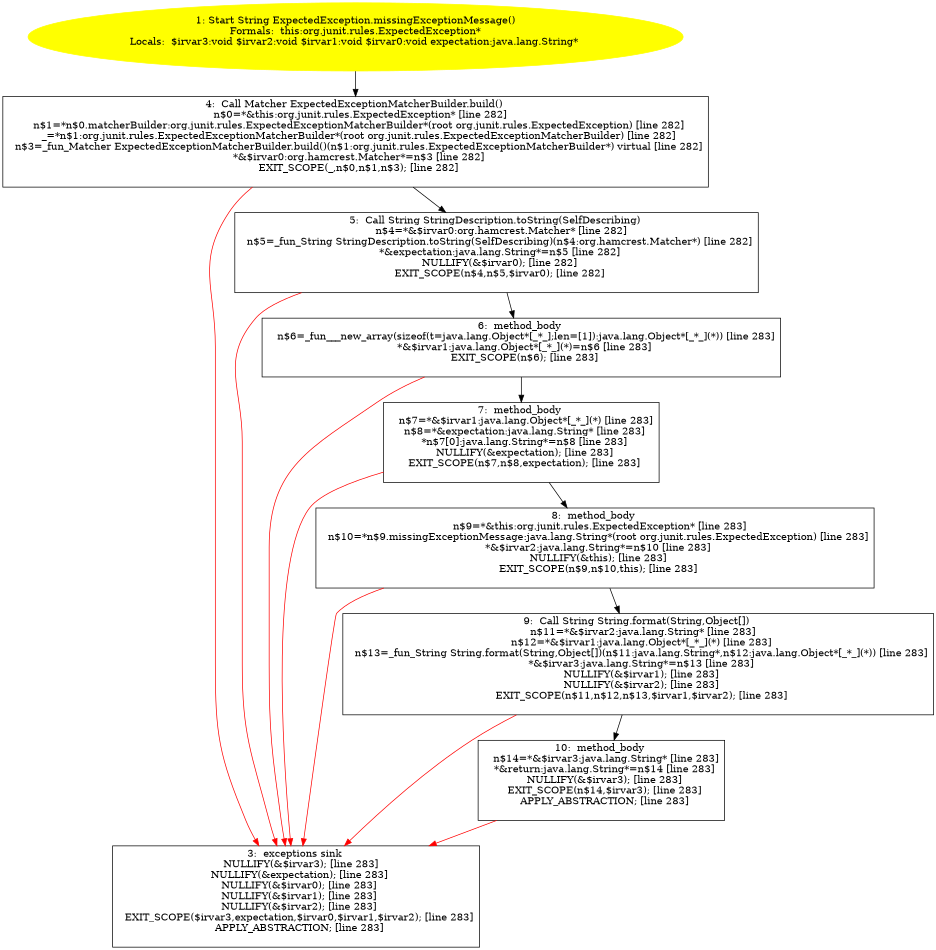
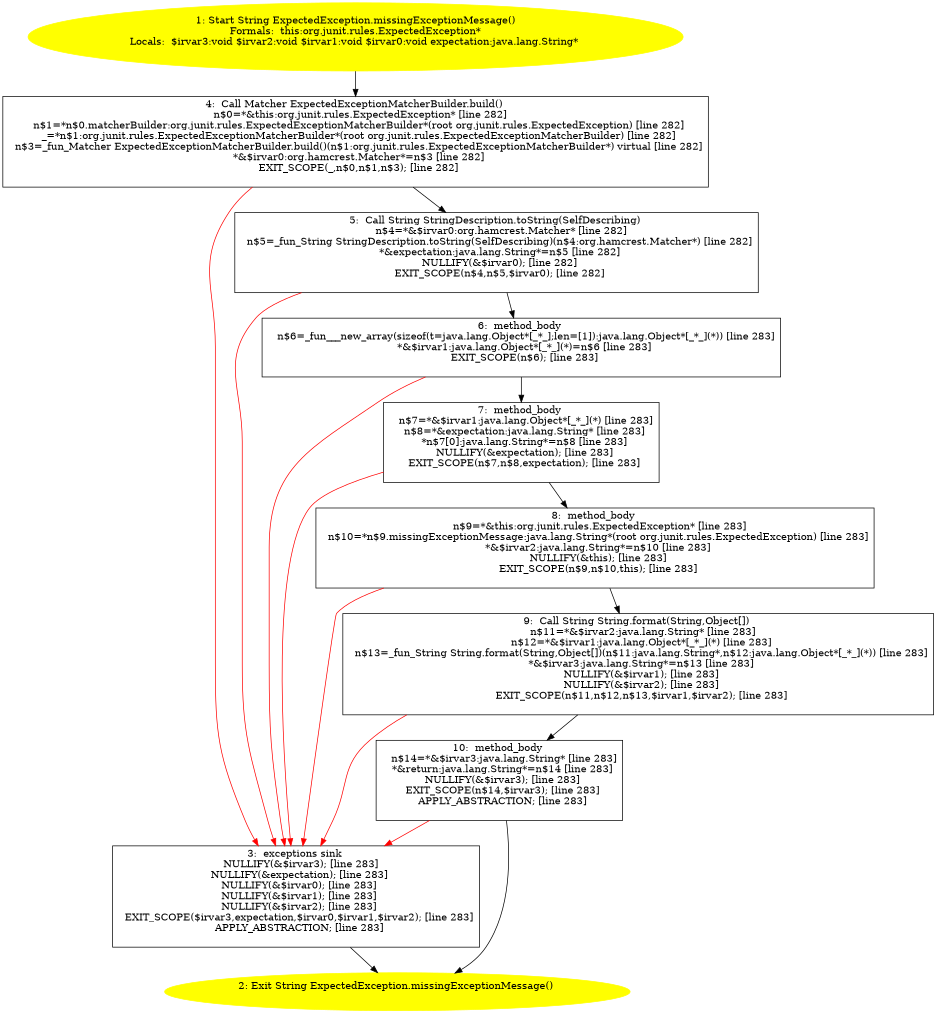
  digraph {
    node [shape=box]
    n1 [color=yellow label="1: Start String ExpectedException.missingExceptionMessage()\nFormals:  this:org.junit.rules.ExpectedException*\nLocals:  $irvar3:void $irvar2:void $irvar1:void $irvar0:void expectation:java.lang.String* \n  " style=filled shape=""]
    n2 [label="4:  Call Matcher ExpectedExceptionMatcherBuilder.build() \n   n$0=*&this:org.junit.rules.ExpectedException* [line 282]\n  n$1=*n$0.matcherBuilder:org.junit.rules.ExpectedExceptionMatcherBuilder*(root org.junit.rules.ExpectedException) [line 282]\n  _=*n$1:org.junit.rules.ExpectedExceptionMatcherBuilder*(root org.junit.rules.ExpectedExceptionMatcherBuilder) [line 282]\n  n$3=_fun_Matcher ExpectedExceptionMatcherBuilder.build()(n$1:org.junit.rules.ExpectedExceptionMatcherBuilder*) virtual [line 282]\n  *&$irvar0:org.hamcrest.Matcher*=n$3 [line 282]\n  EXIT_SCOPE(_,n$0,n$1,n$3); [line 282]\n "]
    n3 [label="3:  exceptions sink \n   NULLIFY(&$irvar3); [line 283]\n  NULLIFY(&expectation); [line 283]\n  NULLIFY(&$irvar0); [line 283]\n  NULLIFY(&$irvar1); [line 283]\n  NULLIFY(&$irvar2); [line 283]\n  EXIT_SCOPE($irvar3,expectation,$irvar0,$irvar1,$irvar2); [line 283]\n  APPLY_ABSTRACTION; [line 283]\n "]
    n4 [label="5:  Call String StringDescription.toString(SelfDescribing) \n   n$4=*&$irvar0:org.hamcrest.Matcher* [line 282]\n  n$5=_fun_String StringDescription.toString(SelfDescribing)(n$4:org.hamcrest.Matcher*) [line 282]\n  *&expectation:java.lang.String*=n$5 [line 282]\n  NULLIFY(&$irvar0); [line 282]\n  EXIT_SCOPE(n$4,n$5,$irvar0); [line 282]\n "]
+   n5 [color=yellow label="2: Exit String ExpectedException.missingExceptionMessage() \n  " style=filled shape=""]
    n6 [label="6:  method_body \n   n$6=_fun___new_array(sizeof(t=java.lang.Object*[_*_];len=[1]):java.lang.Object*[_*_](*)) [line 283]\n  *&$irvar1:java.lang.Object*[_*_](*)=n$6 [line 283]\n  EXIT_SCOPE(n$6); [line 283]\n "]
    n7 [label="7:  method_body \n   n$7=*&$irvar1:java.lang.Object*[_*_](*) [line 283]\n  n$8=*&expectation:java.lang.String* [line 283]\n  *n$7[0]:java.lang.String*=n$8 [line 283]\n  NULLIFY(&expectation); [line 283]\n  EXIT_SCOPE(n$7,n$8,expectation); [line 283]\n "]
    n8 [label="8:  method_body \n   n$9=*&this:org.junit.rules.ExpectedException* [line 283]\n  n$10=*n$9.missingExceptionMessage:java.lang.String*(root org.junit.rules.ExpectedException) [line 283]\n  *&$irvar2:java.lang.String*=n$10 [line 283]\n  NULLIFY(&this); [line 283]\n  EXIT_SCOPE(n$9,n$10,this); [line 283]\n "]
    n9 [label="9:  Call String String.format(String,Object[]) \n   n$11=*&$irvar2:java.lang.String* [line 283]\n  n$12=*&$irvar1:java.lang.Object*[_*_](*) [line 283]\n  n$13=_fun_String String.format(String,Object[])(n$11:java.lang.String*,n$12:java.lang.Object*[_*_](*)) [line 283]\n  *&$irvar3:java.lang.String*=n$13 [line 283]\n  NULLIFY(&$irvar1); [line 283]\n  NULLIFY(&$irvar2); [line 283]\n  EXIT_SCOPE(n$11,n$12,n$13,$irvar1,$irvar2); [line 283]\n "]
    n10 [label="10:  method_body \n   n$14=*&$irvar3:java.lang.String* [line 283]\n  *&return:java.lang.String*=n$14 [line 283]\n  NULLIFY(&$irvar3); [line 283]\n  EXIT_SCOPE(n$14,$irvar3); [line 283]\n  APPLY_ABSTRACTION; [line 283]\n "]
    n1 -> n2
    n2 -> n3 [color=red]
    n2 -> n4
+   n3 -> n5
    n4 -> n3 [color=red]
    n4 -> n6
    n6 -> n3 [color=red]
    n6 -> n7
    n7 -> n3 [color=red]
    n7 -> n8
    n8 -> n3 [color=red]
    n8 -> n9
    n9 -> n3 [color=red]
    n9 -> n10
    n10 -> n3 [color=red]
+   n10 -> n5
  }
